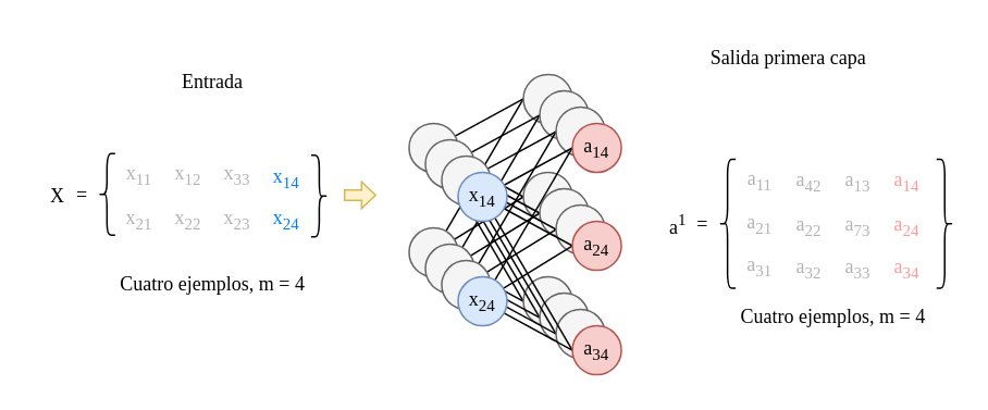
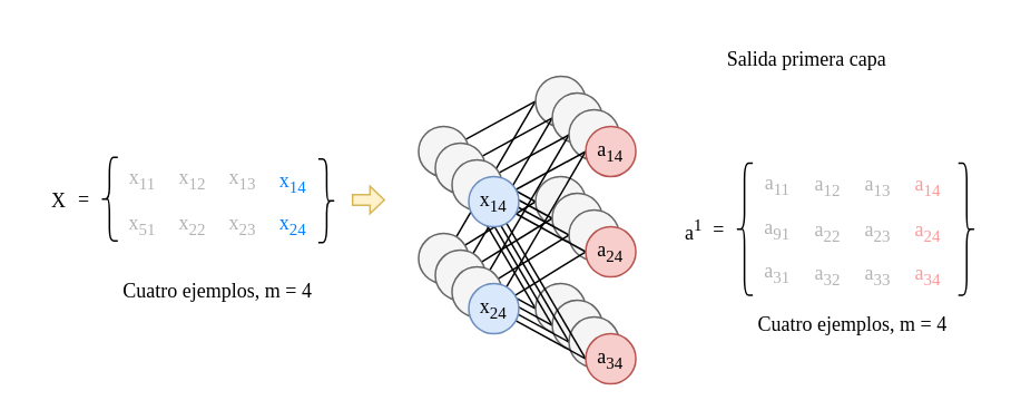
  <mxCell id="0" />
  <mxCell id="1" parent="0" />
  <mxCell id="2" style="rounded=0;orthogonalLoop=1;jettySize=auto;html=1;entryX=0;entryY=0.5;entryDx=0;entryDy=0;endArrow=none;endFill=0;" edge="1" parent="1" source="5" target="12"><mxGeometry relative="1" as="geometry" /></mxCell>
  <mxCell id="3" style="edgeStyle=none;rounded=0;orthogonalLoop=1;jettySize=auto;html=1;entryX=0;entryY=0.5;entryDx=0;entryDy=0;endArrow=none;endFill=0;" edge="1" parent="1" source="5" target="13"><mxGeometry relative="1" as="geometry" /></mxCell>
  <mxCell id="4" style="edgeStyle=none;rounded=0;orthogonalLoop=1;jettySize=auto;html=1;entryX=0;entryY=0.5;entryDx=0;entryDy=0;endArrow=none;endFill=0;" edge="1" parent="1" source="5" target="14"><mxGeometry relative="1" as="geometry" /></mxCell>
  <mxCell id="5" value="" style="ellipse;whiteSpace=wrap;html=1;aspect=fixed;fillColor=#f5f5f5;strokeColor=#666666;fontFamily=Lucida Console;fontColor=#333333;" parent="1" vertex="1"><mxGeometry x="250" y="75" width="30" height="30" as="geometry" /></mxCell>
  <mxCell id="6" style="edgeStyle=none;rounded=0;orthogonalLoop=1;jettySize=auto;html=1;entryX=0;entryY=0.5;entryDx=0;entryDy=0;endArrow=none;endFill=0;" edge="1" parent="1" source="9" target="12"><mxGeometry relative="1" as="geometry" /></mxCell>
  <mxCell id="7" style="edgeStyle=none;rounded=0;orthogonalLoop=1;jettySize=auto;html=1;entryX=0;entryY=0.5;entryDx=0;entryDy=0;endArrow=none;endFill=0;" edge="1" parent="1" source="9" target="13"><mxGeometry relative="1" as="geometry" /></mxCell>
  <mxCell id="8" style="edgeStyle=none;rounded=0;orthogonalLoop=1;jettySize=auto;html=1;entryX=0;entryY=0.5;entryDx=0;entryDy=0;endArrow=none;endFill=0;" edge="1" parent="1" source="9" target="14"><mxGeometry relative="1" as="geometry" /></mxCell>
  <mxCell id="9" value="" style="ellipse;whiteSpace=wrap;html=1;aspect=fixed;fillColor=#f5f5f5;strokeColor=#666666;fontFamily=Lucida Console;fontColor=#333333;" parent="1" vertex="1"><mxGeometry x="250" y="139" width="30" height="30" as="geometry" /></mxCell>
- <mxCell id="10" value="Entrada" style="text;html=1;strokeColor=none;fillColor=none;align=center;verticalAlign=middle;whiteSpace=wrap;rounded=0;fontFamily=Lucida Console;" parent="1" vertex="1"><mxGeometry x="100" y="35" width="60" height="30" as="geometry" /></mxCell>
  <mxCell id="11" value="" style="shape=flexArrow;endArrow=classic;html=1;rounded=0;fontFamily=Lucida Console;fillColor=#fff2cc;strokeColor=#d6b656;width=6.387;endSize=2.528;endWidth=9.011;" parent="1" edge="1"><mxGeometry width="50" height="50" relative="1" as="geometry"><mxPoint x="210" y="119" as="sourcePoint" /><mxPoint x="230" y="119" as="targetPoint" /></mxGeometry></mxCell>
  <mxCell id="12" value="" style="ellipse;whiteSpace=wrap;html=1;aspect=fixed;fillColor=#f5f5f5;strokeColor=#666666;fontFamily=Lucida Console;fontColor=#333333;" vertex="1" parent="1"><mxGeometry x="320" y="45" width="30" height="30" as="geometry" /></mxCell>
  <mxCell id="13" value="" style="ellipse;whiteSpace=wrap;html=1;aspect=fixed;fillColor=#f5f5f5;strokeColor=#666666;fontFamily=Lucida Console;fontColor=#333333;" vertex="1" parent="1"><mxGeometry x="320" y="105" width="30" height="30" as="geometry" /></mxCell>
  <mxCell id="14" value="" style="ellipse;whiteSpace=wrap;html=1;aspect=fixed;fillColor=#f5f5f5;strokeColor=#666666;fontFamily=Lucida Console;fontColor=#333333;" vertex="1" parent="1"><mxGeometry x="320" y="169" width="30" height="30" as="geometry" /></mxCell>
  <mxCell id="15" style="rounded=0;orthogonalLoop=1;jettySize=auto;html=1;entryX=0;entryY=0.5;entryDx=0;entryDy=0;endArrow=none;endFill=0;" edge="1" parent="1" source="18" target="23"><mxGeometry relative="1" as="geometry" /></mxCell>
  <mxCell id="16" style="edgeStyle=none;rounded=0;orthogonalLoop=1;jettySize=auto;html=1;entryX=0;entryY=0.5;entryDx=0;entryDy=0;endArrow=none;endFill=0;" edge="1" parent="1" source="18" target="24"><mxGeometry relative="1" as="geometry" /></mxCell>
  <mxCell id="17" style="edgeStyle=none;rounded=0;orthogonalLoop=1;jettySize=auto;html=1;entryX=0;entryY=0.5;entryDx=0;entryDy=0;endArrow=none;endFill=0;" edge="1" parent="1" source="18" target="25"><mxGeometry relative="1" as="geometry" /></mxCell>
  <mxCell id="18" value="" style="ellipse;whiteSpace=wrap;html=1;aspect=fixed;fillColor=#f5f5f5;strokeColor=#666666;fontFamily=Lucida Console;fontColor=#333333;" vertex="1" parent="1"><mxGeometry x="260" y="85" width="30" height="30" as="geometry" /></mxCell>
  <mxCell id="19" style="edgeStyle=none;rounded=0;orthogonalLoop=1;jettySize=auto;html=1;entryX=0;entryY=0.5;entryDx=0;entryDy=0;endArrow=none;endFill=0;" edge="1" parent="1" source="22" target="23"><mxGeometry relative="1" as="geometry" /></mxCell>
  <mxCell id="20" style="edgeStyle=none;rounded=0;orthogonalLoop=1;jettySize=auto;html=1;entryX=0;entryY=0.5;entryDx=0;entryDy=0;endArrow=none;endFill=0;" edge="1" parent="1" source="22" target="24"><mxGeometry relative="1" as="geometry" /></mxCell>
  <mxCell id="21" style="edgeStyle=none;rounded=0;orthogonalLoop=1;jettySize=auto;html=1;entryX=0;entryY=0.5;entryDx=0;entryDy=0;endArrow=none;endFill=0;" edge="1" parent="1" source="22" target="25"><mxGeometry relative="1" as="geometry" /></mxCell>
  <mxCell id="22" value="" style="ellipse;whiteSpace=wrap;html=1;aspect=fixed;fillColor=#f5f5f5;strokeColor=#666666;fontFamily=Lucida Console;fontColor=#333333;" vertex="1" parent="1"><mxGeometry x="260" y="149" width="30" height="30" as="geometry" /></mxCell>
  <mxCell id="23" value="" style="ellipse;whiteSpace=wrap;html=1;aspect=fixed;fillColor=#f5f5f5;strokeColor=#666666;fontFamily=Lucida Console;fontColor=#333333;" vertex="1" parent="1"><mxGeometry x="330" y="55" width="30" height="30" as="geometry" /></mxCell>
  <mxCell id="24" value="" style="ellipse;whiteSpace=wrap;html=1;aspect=fixed;fillColor=#f5f5f5;strokeColor=#666666;fontFamily=Lucida Console;fontColor=#333333;" vertex="1" parent="1"><mxGeometry x="330" y="115" width="30" height="30" as="geometry" /></mxCell>
  <mxCell id="25" value="" style="ellipse;whiteSpace=wrap;html=1;aspect=fixed;fillColor=#f5f5f5;strokeColor=#666666;fontFamily=Lucida Console;fontColor=#333333;" vertex="1" parent="1"><mxGeometry x="330" y="179" width="30" height="30" as="geometry" /></mxCell>
  <mxCell id="26" style="rounded=0;orthogonalLoop=1;jettySize=auto;html=1;entryX=0;entryY=0.5;entryDx=0;entryDy=0;endArrow=none;endFill=0;" edge="1" parent="1" source="29" target="34"><mxGeometry relative="1" as="geometry" /></mxCell>
  <mxCell id="27" style="edgeStyle=none;rounded=0;orthogonalLoop=1;jettySize=auto;html=1;entryX=0;entryY=0.5;entryDx=0;entryDy=0;endArrow=none;endFill=0;" edge="1" parent="1" source="29" target="35"><mxGeometry relative="1" as="geometry" /></mxCell>
  <mxCell id="28" style="edgeStyle=none;rounded=0;orthogonalLoop=1;jettySize=auto;html=1;entryX=0;entryY=0.5;entryDx=0;entryDy=0;endArrow=none;endFill=0;" edge="1" parent="1" source="29" target="36"><mxGeometry relative="1" as="geometry" /></mxCell>
  <mxCell id="29" value="" style="ellipse;whiteSpace=wrap;html=1;aspect=fixed;fillColor=#f5f5f5;strokeColor=#666666;fontFamily=Lucida Console;fontColor=#333333;" vertex="1" parent="1"><mxGeometry x="270" y="95" width="30" height="30" as="geometry" /></mxCell>
  <mxCell id="30" style="edgeStyle=none;rounded=0;orthogonalLoop=1;jettySize=auto;html=1;entryX=0;entryY=0.5;entryDx=0;entryDy=0;endArrow=none;endFill=0;" edge="1" parent="1" source="33" target="34"><mxGeometry relative="1" as="geometry" /></mxCell>
  <mxCell id="31" style="edgeStyle=none;rounded=0;orthogonalLoop=1;jettySize=auto;html=1;entryX=0;entryY=0.5;entryDx=0;entryDy=0;endArrow=none;endFill=0;" edge="1" parent="1" source="33" target="35"><mxGeometry relative="1" as="geometry" /></mxCell>
  <mxCell id="32" style="edgeStyle=none;rounded=0;orthogonalLoop=1;jettySize=auto;html=1;entryX=0;entryY=0.5;entryDx=0;entryDy=0;endArrow=none;endFill=0;" edge="1" parent="1" source="33" target="36"><mxGeometry relative="1" as="geometry" /></mxCell>
  <mxCell id="33" value="" style="ellipse;whiteSpace=wrap;html=1;aspect=fixed;fillColor=#f5f5f5;strokeColor=#666666;fontFamily=Lucida Console;fontColor=#333333;" vertex="1" parent="1"><mxGeometry x="270" y="159" width="30" height="30" as="geometry" /></mxCell>
  <mxCell id="34" value="" style="ellipse;whiteSpace=wrap;html=1;aspect=fixed;fillColor=#f5f5f5;strokeColor=#666666;fontFamily=Lucida Console;fontColor=#333333;" vertex="1" parent="1"><mxGeometry x="340" y="65" width="30" height="30" as="geometry" /></mxCell>
  <mxCell id="35" value="" style="ellipse;whiteSpace=wrap;html=1;aspect=fixed;fillColor=#f5f5f5;strokeColor=#666666;fontFamily=Lucida Console;fontColor=#333333;" vertex="1" parent="1"><mxGeometry x="340" y="125" width="30" height="30" as="geometry" /></mxCell>
  <mxCell id="36" value="" style="ellipse;whiteSpace=wrap;html=1;aspect=fixed;fillColor=#f5f5f5;strokeColor=#666666;fontFamily=Lucida Console;fontColor=#333333;" vertex="1" parent="1"><mxGeometry x="340" y="189" width="30" height="30" as="geometry" /></mxCell>
  <mxCell id="37" style="rounded=0;orthogonalLoop=1;jettySize=auto;html=1;entryX=0;entryY=0.5;entryDx=0;entryDy=0;endArrow=none;endFill=0;" edge="1" parent="1" source="40" target="45"><mxGeometry relative="1" as="geometry" /></mxCell>
  <mxCell id="38" style="edgeStyle=none;rounded=0;orthogonalLoop=1;jettySize=auto;html=1;entryX=0;entryY=0.5;entryDx=0;entryDy=0;endArrow=none;endFill=0;" edge="1" parent="1" source="40" target="46"><mxGeometry relative="1" as="geometry" /></mxCell>
  <mxCell id="39" style="edgeStyle=none;rounded=0;orthogonalLoop=1;jettySize=auto;html=1;entryX=0;entryY=0.5;entryDx=0;entryDy=0;endArrow=none;endFill=0;" edge="1" parent="1" source="40" target="47"><mxGeometry relative="1" as="geometry" /></mxCell>
  <mxCell id="40" value="x&lt;sub&gt;14&lt;/sub&gt;" style="ellipse;whiteSpace=wrap;html=1;aspect=fixed;fillColor=#dae8fc;strokeColor=#6c8ebf;fontFamily=Lucida Console;" vertex="1" parent="1"><mxGeometry x="280" y="105" width="30" height="30" as="geometry" /></mxCell>
  <mxCell id="41" style="edgeStyle=none;rounded=0;orthogonalLoop=1;jettySize=auto;html=1;entryX=0;entryY=0.5;entryDx=0;entryDy=0;endArrow=none;endFill=0;" edge="1" parent="1" source="44" target="45"><mxGeometry relative="1" as="geometry" /></mxCell>
  <mxCell id="42" style="edgeStyle=none;rounded=0;orthogonalLoop=1;jettySize=auto;html=1;entryX=0;entryY=0.5;entryDx=0;entryDy=0;endArrow=none;endFill=0;" edge="1" parent="1" source="44" target="46"><mxGeometry relative="1" as="geometry" /></mxCell>
  <mxCell id="43" style="edgeStyle=none;rounded=0;orthogonalLoop=1;jettySize=auto;html=1;entryX=0;entryY=0.5;entryDx=0;entryDy=0;endArrow=none;endFill=0;" edge="1" parent="1" source="44" target="47"><mxGeometry relative="1" as="geometry" /></mxCell>
  <mxCell id="44" value="x&lt;sub&gt;24&lt;/sub&gt;" style="ellipse;whiteSpace=wrap;html=1;aspect=fixed;fillColor=#dae8fc;strokeColor=#6c8ebf;fontFamily=Lucida Console;" vertex="1" parent="1"><mxGeometry x="280" y="169" width="30" height="30" as="geometry" /></mxCell>
  <mxCell id="45" value="a&lt;sub&gt;14&lt;/sub&gt;" style="ellipse;whiteSpace=wrap;html=1;aspect=fixed;fillColor=#f8cecc;strokeColor=#b85450;fontFamily=Lucida Console;" vertex="1" parent="1"><mxGeometry x="350" y="75" width="30" height="30" as="geometry" /></mxCell>
  <mxCell id="46" value="a&lt;sub&gt;24&lt;/sub&gt;" style="ellipse;whiteSpace=wrap;html=1;aspect=fixed;fillColor=#f8cecc;strokeColor=#b85450;fontFamily=Lucida Console;" vertex="1" parent="1"><mxGeometry x="350" y="135" width="30" height="30" as="geometry" /></mxCell>
  <mxCell id="47" value="a&lt;sub&gt;34&lt;/sub&gt;" style="ellipse;whiteSpace=wrap;html=1;aspect=fixed;fillColor=#f8cecc;strokeColor=#b85450;fontFamily=Lucida Console;" vertex="1" parent="1"><mxGeometry x="350" y="199" width="30" height="30" as="geometry" /></mxCell>
  <mxCell id="48" value="X" style="text;html=1;strokeColor=none;fillColor=none;align=center;verticalAlign=middle;whiteSpace=wrap;rounded=0;fontFamily=Lucida Console;" vertex="1" parent="1"><mxGeometry x="20" y="104.5" width="30" height="30" as="geometry" /></mxCell>
  <mxCell id="49" value="x&lt;sub&gt;11&lt;/sub&gt;" style="text;html=1;strokeColor=none;fillColor=none;align=center;verticalAlign=middle;whiteSpace=wrap;rounded=0;fontFamily=Lucida Console;fontColor=#B3B3B3;" vertex="1" parent="1"><mxGeometry x="70" y="91.5" width="30" height="30" as="geometry" /></mxCell>
- <mxCell id="50" value="x&lt;sub&gt;21&lt;/sub&gt;" style="text;html=1;strokeColor=none;fillColor=none;align=center;verticalAlign=middle;whiteSpace=wrap;rounded=0;fontFamily=Lucida Console;fontColor=#B3B3B3;" vertex="1" parent="1"><mxGeometry x="70" y="118.5" width="30" height="30" as="geometry" /></mxCell>
+ <mxCell id="50" value="x&lt;sub&gt;51&lt;/sub&gt;" style="text;html=1;strokeColor=none;fillColor=none;align=center;verticalAlign=middle;whiteSpace=wrap;rounded=0;fontFamily=Lucida Console;fontColor=#B3B3B3;" vertex="1" parent="1"><mxGeometry x="70" y="118.5" width="30" height="30" as="geometry" /></mxCell>
  <mxCell id="51" value="" style="shape=curlyBracket;whiteSpace=wrap;html=1;rounded=1;" vertex="1" parent="1"><mxGeometry x="60" y="93.5" width="10" height="50" as="geometry" /></mxCell>
  <mxCell id="52" value="" style="shape=curlyBracket;whiteSpace=wrap;html=1;rounded=1;rotation=-180;" vertex="1" parent="1"><mxGeometry x="190" y="94.5" width="10" height="50" as="geometry" /></mxCell>
  <mxCell id="53" value="x&lt;sub&gt;12&lt;/sub&gt;" style="text;html=1;strokeColor=none;fillColor=none;align=center;verticalAlign=middle;whiteSpace=wrap;rounded=0;fontFamily=Lucida Console;fontColor=#B3B3B3;" vertex="1" parent="1"><mxGeometry x="100" y="91.5" width="30" height="30" as="geometry" /></mxCell>
  <mxCell id="54" value="x&lt;sub&gt;22&lt;/sub&gt;" style="text;html=1;strokeColor=none;fillColor=none;align=center;verticalAlign=middle;whiteSpace=wrap;rounded=0;fontFamily=Lucida Console;fontColor=#B3B3B3;" vertex="1" parent="1"><mxGeometry x="100" y="118.5" width="30" height="30" as="geometry" /></mxCell>
  <mxCell id="55" value="x&lt;sub&gt;23&lt;/sub&gt;" style="text;html=1;strokeColor=none;fillColor=none;align=center;verticalAlign=middle;whiteSpace=wrap;rounded=0;fontFamily=Lucida Console;fontColor=#B3B3B3;" vertex="1" parent="1"><mxGeometry x="130" y="118.5" width="30" height="30" as="geometry" /></mxCell>
  <mxCell id="56" value="x&lt;sub&gt;24&lt;/sub&gt;" style="text;html=1;strokeColor=none;fillColor=none;align=center;verticalAlign=middle;whiteSpace=wrap;rounded=0;fontFamily=Lucida Console;fontColor=#007FFF;" vertex="1" parent="1"><mxGeometry x="160" y="118.5" width="30" height="30" as="geometry" /></mxCell>
- <mxCell id="57" value="x&lt;sub&gt;33&lt;/sub&gt;" style="text;html=1;strokeColor=none;fillColor=none;align=center;verticalAlign=middle;whiteSpace=wrap;rounded=0;fontFamily=Lucida Console;fontColor=#B3B3B3;" vertex="1" parent="1"><mxGeometry x="130" y="91.5" width="30" height="30" as="geometry" /></mxCell>
+ <mxCell id="57" value="x&lt;sub&gt;13&lt;/sub&gt;" style="text;html=1;strokeColor=none;fillColor=none;align=center;verticalAlign=middle;whiteSpace=wrap;rounded=0;fontFamily=Lucida Console;fontColor=#B3B3B3;" vertex="1" parent="1"><mxGeometry x="130" y="91.5" width="30" height="30" as="geometry" /></mxCell>
  <mxCell id="58" value="x&lt;sub&gt;14&lt;/sub&gt;" style="text;html=1;strokeColor=none;fillColor=none;align=center;verticalAlign=middle;whiteSpace=wrap;rounded=0;fontFamily=Lucida Console;fontColor=#007FFF;" vertex="1" parent="1"><mxGeometry x="160" y="93.5" width="30" height="30" as="geometry" /></mxCell>
  <mxCell id="59" value="=" style="text;html=1;strokeColor=none;fillColor=none;align=center;verticalAlign=middle;whiteSpace=wrap;rounded=0;fontFamily=Lucida Console;" vertex="1" parent="1"><mxGeometry y="103.5" width="20" height="30" as="geometry" x="40" /></mxCell>
  <mxCell id="60" value="a&lt;sub&gt;11&lt;/sub&gt;" style="text;html=1;strokeColor=none;fillColor=none;align=center;verticalAlign=middle;whiteSpace=wrap;rounded=0;fontFamily=Lucida Console;fontColor=#B3B3B3;" vertex="1" parent="1"><mxGeometry x="450" y="95" width="30" height="30" as="geometry" /></mxCell>
- <mxCell id="61" value="a&lt;sub&gt;21&lt;/sub&gt;" style="text;html=1;strokeColor=none;fillColor=none;align=center;verticalAlign=middle;whiteSpace=wrap;rounded=0;fontFamily=Lucida Console;fontColor=#B3B3B3;" vertex="1" parent="1"><mxGeometry x="450" y="122" width="30" height="30" as="geometry" /></mxCell>
+ <mxCell id="61" value="a&lt;sub&gt;91&lt;/sub&gt;" style="text;html=1;strokeColor=none;fillColor=none;align=center;verticalAlign=middle;whiteSpace=wrap;rounded=0;fontFamily=Lucida Console;fontColor=#B3B3B3;" vertex="1" parent="1"><mxGeometry x="450" y="122" width="30" height="30" as="geometry" /></mxCell>
  <mxCell id="62" value="" style="shape=curlyBracket;whiteSpace=wrap;html=1;rounded=1;" vertex="1" parent="1"><mxGeometry x="440" y="97" width="10" height="79" as="geometry" /></mxCell>
  <mxCell id="63" value="=" style="text;html=1;strokeColor=none;fillColor=none;align=center;verticalAlign=middle;whiteSpace=wrap;rounded=0;fontFamily=Lucida Console;" vertex="1" parent="1"><mxGeometry x="420" y="121.5" width="20" height="30" as="geometry" /></mxCell>
  <mxCell id="64" value="a&lt;sub&gt;31&lt;/sub&gt;" style="text;html=1;strokeColor=none;fillColor=none;align=center;verticalAlign=middle;whiteSpace=wrap;rounded=0;fontFamily=Lucida Console;fontColor=#B3B3B3;" vertex="1" parent="1"><mxGeometry x="450" y="148" width="30" height="30" as="geometry" /></mxCell>
- <mxCell id="65" value="a&lt;sub&gt;42&lt;/sub&gt;" style="text;html=1;strokeColor=none;fillColor=none;align=center;verticalAlign=middle;whiteSpace=wrap;rounded=0;fontFamily=Lucida Console;fontColor=#B3B3B3;" vertex="1" parent="1"><mxGeometry x="480" y="95.5" width="30" height="30" as="geometry" /></mxCell>
+ <mxCell id="65" value="a&lt;sub&gt;12&lt;/sub&gt;" style="text;html=1;strokeColor=none;fillColor=none;align=center;verticalAlign=middle;whiteSpace=wrap;rounded=0;fontFamily=Lucida Console;fontColor=#B3B3B3;" vertex="1" parent="1"><mxGeometry x="480" y="95.5" width="30" height="30" as="geometry" /></mxCell>
  <mxCell id="66" value="a&lt;sub&gt;22&lt;/sub&gt;" style="text;html=1;strokeColor=none;fillColor=none;align=center;verticalAlign=middle;whiteSpace=wrap;rounded=0;fontFamily=Lucida Console;fontColor=#B3B3B3;" vertex="1" parent="1"><mxGeometry x="480" y="122.5" width="30" height="30" as="geometry" /></mxCell>
  <mxCell id="67" value="a&lt;sub&gt;32&lt;/sub&gt;" style="text;html=1;strokeColor=none;fillColor=none;align=center;verticalAlign=middle;whiteSpace=wrap;rounded=0;fontFamily=Lucida Console;fontColor=#B3B3B3;" vertex="1" parent="1"><mxGeometry x="480" y="148.5" width="30" height="30" as="geometry" /></mxCell>
  <mxCell id="68" value="a&lt;sub&gt;13&lt;/sub&gt;" style="text;html=1;strokeColor=none;fillColor=none;align=center;verticalAlign=middle;whiteSpace=wrap;rounded=0;fontFamily=Lucida Console;fontColor=#B3B3B3;" vertex="1" parent="1"><mxGeometry x="510" y="96" width="30" height="30" as="geometry" /></mxCell>
- <mxCell id="69" value="a&lt;sub&gt;73&lt;/sub&gt;" style="text;html=1;strokeColor=none;fillColor=none;align=center;verticalAlign=middle;whiteSpace=wrap;rounded=0;fontFamily=Lucida Console;fontColor=#B3B3B3;" vertex="1" parent="1"><mxGeometry x="510" y="123" width="30" height="30" as="geometry" /></mxCell>
+ <mxCell id="69" value="a&lt;sub&gt;23&lt;/sub&gt;" style="text;html=1;strokeColor=none;fillColor=none;align=center;verticalAlign=middle;whiteSpace=wrap;rounded=0;fontFamily=Lucida Console;fontColor=#B3B3B3;" vertex="1" parent="1"><mxGeometry x="510" y="123" width="30" height="30" as="geometry" /></mxCell>
  <mxCell id="70" value="a&lt;sub&gt;33&lt;/sub&gt;" style="text;html=1;strokeColor=none;fillColor=none;align=center;verticalAlign=middle;whiteSpace=wrap;rounded=0;fontFamily=Lucida Console;fontColor=#B3B3B3;" vertex="1" parent="1"><mxGeometry x="510" y="149" width="30" height="30" as="geometry" /></mxCell>
  <mxCell id="71" value="" style="shape=curlyBracket;whiteSpace=wrap;html=1;rounded=1;rotation=-180;" vertex="1" parent="1"><mxGeometry x="573" y="97" width="10" height="79" as="geometry" /></mxCell>
  <mxCell id="72" value="a&lt;sub&gt;14&lt;/sub&gt;" style="text;html=1;strokeColor=none;fillColor=none;align=center;verticalAlign=middle;whiteSpace=wrap;rounded=0;fontFamily=Lucida Console;fontColor=#FF9999;" vertex="1" parent="1"><mxGeometry x="540" y="95.5" width="30" height="30" as="geometry" /></mxCell>
  <mxCell id="73" value="a&lt;sub&gt;24&lt;/sub&gt;" style="text;html=1;strokeColor=none;fillColor=none;align=center;verticalAlign=middle;whiteSpace=wrap;rounded=0;fontFamily=Lucida Console;fontColor=#FF9999;" vertex="1" parent="1"><mxGeometry x="540" y="122.5" width="30" height="30" as="geometry" /></mxCell>
  <mxCell id="74" value="a&lt;sub&gt;34&lt;/sub&gt;" style="text;html=1;strokeColor=none;fillColor=none;align=center;verticalAlign=middle;whiteSpace=wrap;rounded=0;fontFamily=Lucida Console;fontColor=#FF9999;" vertex="1" parent="1"><mxGeometry x="540" y="148.5" width="30" height="30" as="geometry" /></mxCell>
  <mxCell id="75" value="a&lt;sup&gt;1&lt;/sup&gt;" style="text;html=1;strokeColor=none;fillColor=none;align=center;verticalAlign=middle;whiteSpace=wrap;rounded=0;fontFamily=Lucida Console;" vertex="1" parent="1"><mxGeometry x="400" y="121.5" width="30" height="30" as="geometry" /></mxCell>
  <mxCell id="76" value="Salida primera capa" style="text;html=1;strokeColor=none;fillColor=none;align=center;verticalAlign=middle;whiteSpace=wrap;rounded=0;fontFamily=Lucida Console;" vertex="1" parent="1"><mxGeometry x="420" y="20" width="125" height="30" as="geometry" /></mxCell>
  <mxCell id="77" value="Cuatro ejemplos, m = 4" style="text;html=1;strokeColor=none;fillColor=none;align=center;verticalAlign=middle;whiteSpace=wrap;rounded=0;fontFamily=Lucida Console;fontColor=#000000;" vertex="1" parent="1"><mxGeometry x="60" y="159" width="140" height="30" as="geometry" /></mxCell>
  <mxCell id="78" value="Cuatro ejemplos, m = 4" style="text;html=1;strokeColor=none;fillColor=none;align=center;verticalAlign=middle;whiteSpace=wrap;rounded=0;fontFamily=Lucida Console;fontColor=#000000;" vertex="1" parent="1"><mxGeometry x="440" y="179" width="140" height="30" as="geometry" /></mxCell>
